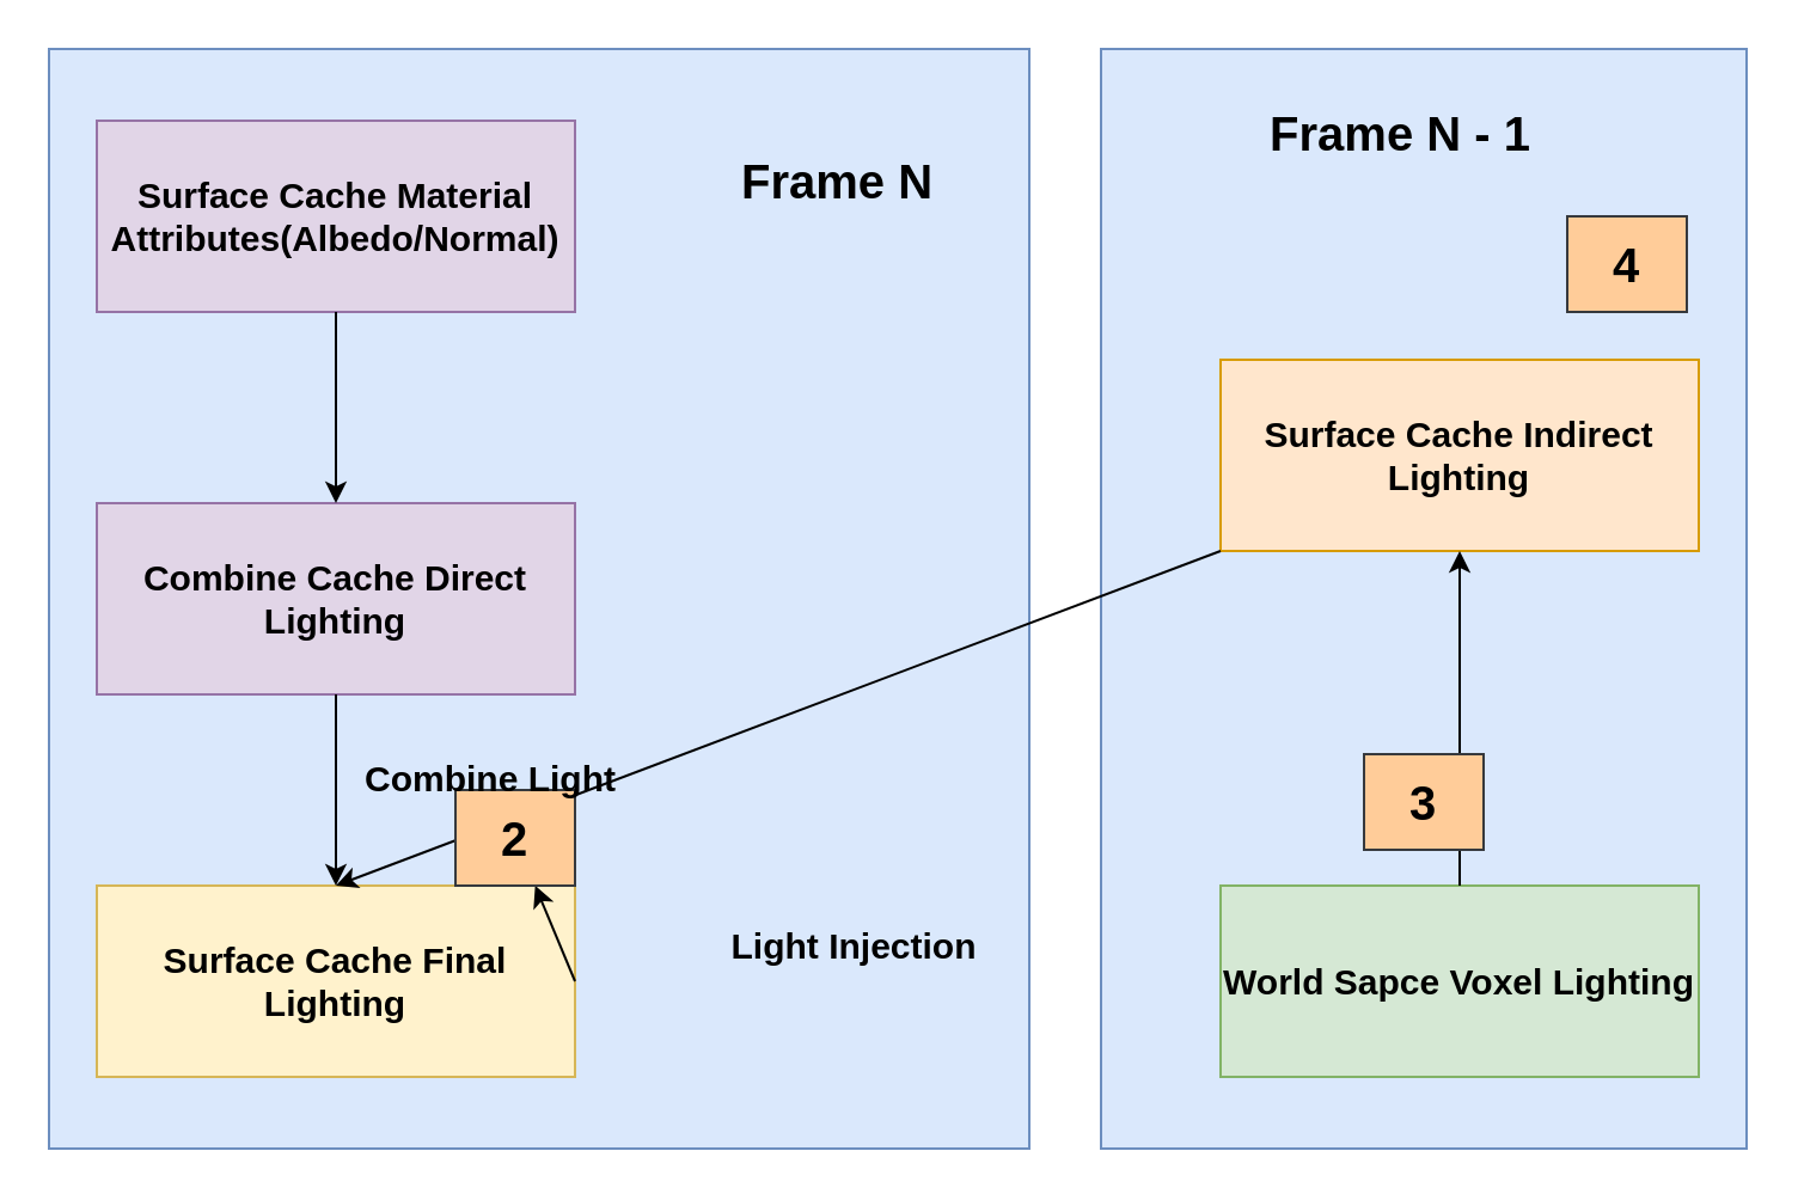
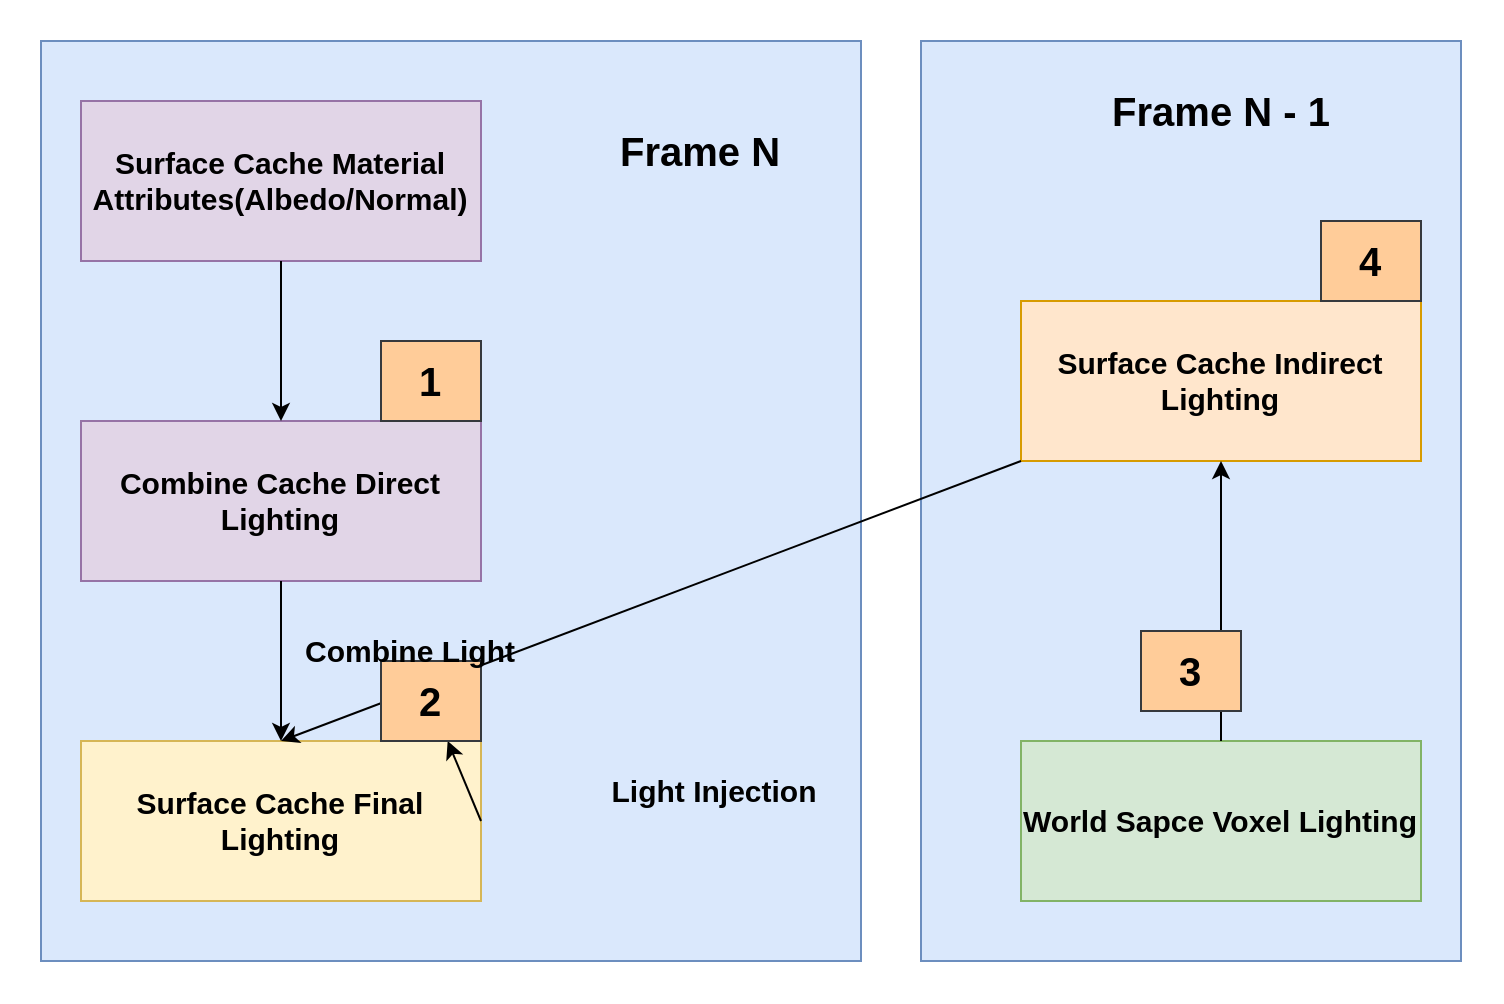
  <mxCell id="0" />
  <mxCell id="1" parent="0" />
  <mxCell id="2" value="" style="rounded=0;whiteSpace=wrap;html=1;fillColor=#dae8fc;strokeColor=#6c8ebf;" vertex="1" parent="1"><mxGeometry x="460" y="20" width="270" height="460" as="geometry" /></mxCell>
  <mxCell id="3" value="" style="rounded=0;whiteSpace=wrap;html=1;fillColor=#dae8fc;strokeColor=#6c8ebf;" vertex="1" parent="1"><mxGeometry x="20" y="20" width="410" height="460" as="geometry" /></mxCell>
  <mxCell id="4" value="Surface Cache Material Attributes(Albedo/Normal)" style="rounded=0;whiteSpace=wrap;html=1;fontSize=15;fontStyle=1;fillColor=#e1d5e7;strokeColor=#9673a6;" vertex="1" parent="1"><mxGeometry x="40" y="50" width="200" height="80" as="geometry" /></mxCell>
  <mxCell id="5" value="Combine Cache Direct Lighting" style="rounded=0;whiteSpace=wrap;html=1;fontSize=15;fontStyle=1;fillColor=#e1d5e7;strokeColor=#9673a6;" vertex="1" parent="1"><mxGeometry x="40" y="210" width="200" height="80" as="geometry" /></mxCell>
  <mxCell id="6" value="Surface Cache Final Lighting" style="rounded=0;whiteSpace=wrap;html=1;fontSize=15;fontStyle=1;fillColor=#fff2cc;strokeColor=#d6b656;" vertex="1" parent="1"><mxGeometry x="40" y="370" width="200" height="80" as="geometry" /></mxCell>
  <mxCell id="7" value="Surface Cache Indirect Lighting" style="rounded=0;whiteSpace=wrap;html=1;fontSize=15;fontStyle=1;fillColor=#ffe6cc;strokeColor=#d79b00;" vertex="1" parent="1"><mxGeometry x="510" y="150" width="200" height="80" as="geometry" /></mxCell>
  <mxCell id="8" value="" style="endArrow=classic;html=1;rounded=0;exitX=0.5;exitY=1;exitDx=0;exitDy=0;entryX=0.5;entryY=0;entryDx=0;entryDy=0;" edge="1" parent="1" source="4" target="5"><mxGeometry width="50" height="50" relative="1" as="geometry"><mxPoint x="310" y="330" as="sourcePoint" /><mxPoint x="360" y="280" as="targetPoint" /></mxGeometry></mxCell>
  <mxCell id="9" value="" style="endArrow=classic;html=1;rounded=0;exitX=0.5;exitY=1;exitDx=0;exitDy=0;entryX=0.5;entryY=0;entryDx=0;entryDy=0;" edge="1" parent="1" source="5" target="6"><mxGeometry width="50" height="50" relative="1" as="geometry"><mxPoint x="80" y="340" as="sourcePoint" /><mxPoint x="300" y="345" as="targetPoint" /></mxGeometry></mxCell>
  <mxCell id="10" value="" style="endArrow=classic;html=1;rounded=0;entryX=0.5;entryY=0;entryDx=0;entryDy=0;exitX=0;exitY=1;exitDx=0;exitDy=0;" edge="1" parent="1" source="7" target="6"><mxGeometry width="50" height="50" relative="1" as="geometry"><mxPoint x="310" y="330" as="sourcePoint" /><mxPoint x="360" y="280" as="targetPoint" /></mxGeometry></mxCell>
  <mxCell id="11" value="" style="endArrow=classic;html=1;rounded=0;exitX=1;exitY=0.5;exitDx=0;exitDy=0;" edge="1" parent="1" source="6" target="19"><mxGeometry width="50" height="50" relative="1" as="geometry"><mxPoint x="310" y="330" as="sourcePoint" /><mxPoint x="380" y="410" as="targetPoint" /></mxGeometry></mxCell>
  <mxCell id="12" value="Light Injection" style="text;html=1;align=center;verticalAlign=middle;whiteSpace=wrap;rounded=0;fontSize=15;fontStyle=1" vertex="1" parent="1"><mxGeometry x="304" y="380" width="106" height="30" as="geometry" /></mxCell>
  <mxCell id="13" value="World Sapce Voxel Lighting" style="rounded=0;whiteSpace=wrap;html=1;fontSize=15;fontStyle=1;fillColor=#d5e8d4;strokeColor=#82b366;" vertex="1" parent="1"><mxGeometry x="510" y="370" width="200" height="80" as="geometry" /></mxCell>
  <mxCell id="14" value="" style="endArrow=classic;html=1;rounded=0;exitX=0.5;exitY=0;exitDx=0;exitDy=0;" edge="1" parent="1" source="13" target="7"><mxGeometry width="50" height="50" relative="1" as="geometry"><mxPoint x="130" y="330" as="sourcePoint" /><mxPoint x="180" y="280" as="targetPoint" /></mxGeometry></mxCell>
  <mxCell id="15" value="Frame N" style="text;html=1;align=center;verticalAlign=middle;whiteSpace=wrap;rounded=0;fontStyle=1;fontSize=20;" vertex="1" parent="1"><mxGeometry x="290" y="50" width="120" height="50" as="geometry" /></mxCell>
- <mxCell id="16" value="Frame N - 1" style="text;html=1;align=center;verticalAlign=middle;whiteSpace=wrap;rounded=0;fontStyle=1;fontSize=20;" vertex="1" parent="1"><mxGeometry x="517.5" y="40" width="135" height="30" as="geometry" /></mxCell>
- <mxCell id="18" value="4" style="rounded=0;whiteSpace=wrap;html=1;fontSize=20;fontStyle=1;fillColor=#ffcc99;strokeColor=#36393d;" vertex="1" parent="1"><mxGeometry x="655" y="90" width="50" height="40" as="geometry" /></mxCell>
+ <mxCell id="16" value="Frame N - 1" style="text;html=1;align=center;verticalAlign=middle;whiteSpace=wrap;rounded=0;fontStyle=1;fontSize=20;" vertex="1" parent="1"><mxGeometry x="542.5" y="40" width="135" height="30" as="geometry" /></mxCell>
+ <mxCell id="17" value="1" style="rounded=0;whiteSpace=wrap;html=1;fontSize=20;fontStyle=1;fillColor=#ffcc99;strokeColor=#36393d;" vertex="1" parent="1"><mxGeometry x="190" y="170" width="50" height="40" as="geometry" /></mxCell>
+ <mxCell id="18" value="4" style="rounded=0;whiteSpace=wrap;html=1;fontSize=20;fontStyle=1;fillColor=#ffcc99;strokeColor=#36393d;" vertex="1" parent="1"><mxGeometry x="660" y="110" width="50" height="40" as="geometry" /></mxCell>
  <mxCell id="19" value="2" style="rounded=0;whiteSpace=wrap;html=1;fontSize=20;fontStyle=1;fillColor=#ffcc99;strokeColor=#36393d;" vertex="1" parent="1"><mxGeometry x="190" y="330" width="50" height="40" as="geometry" /></mxCell>
  <mxCell id="20" value="Combine Light" style="text;html=1;align=center;verticalAlign=middle;whiteSpace=wrap;rounded=0;fontSize=15;fontStyle=1" vertex="1" parent="1"><mxGeometry x="140" y="310" width="130" height="30" as="geometry" /></mxCell>
  <mxCell id="21" value="3" style="rounded=0;whiteSpace=wrap;html=1;fontSize=20;fontStyle=1;fillColor=#ffcc99;strokeColor=#36393d;" vertex="1" parent="1"><mxGeometry x="570" y="315" width="50" height="40" as="geometry" /></mxCell>
